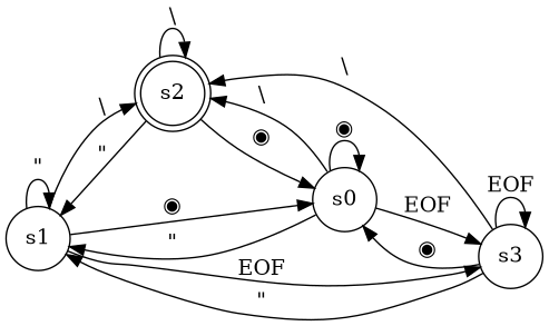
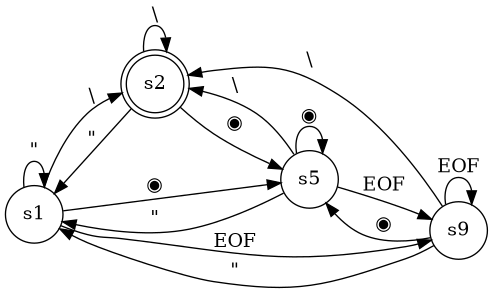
  digraph {
    rankdir=LR
    node [shape=circle]
    s1
    s2 [shape=doublecircle]
-   s0
-   s3
+   s0 [label=s5]
+   s3 [label=s9]
    s1 -> s1 [label="\""]
    s1 -> s2 [label="\\"]
    s1 -> s0 [label="◉"]
    s1 -> s3 [label=EOF]
    s2 -> s1 [label="\""]
    s2 -> s2 [label="\\"]
    s2 -> s0 [label="◉"]
    s0 -> s1 [label="\""]
    s0 -> s2 [label="\\"]
    s0 -> s0 [label="◉"]
    s0 -> s3 [label=EOF]
    s3 -> s1 [label="\""]
    s3 -> s2 [label="\\"]
    s3 -> s0 [label="◉"]
    s3 -> s3 [label=EOF]
  }
